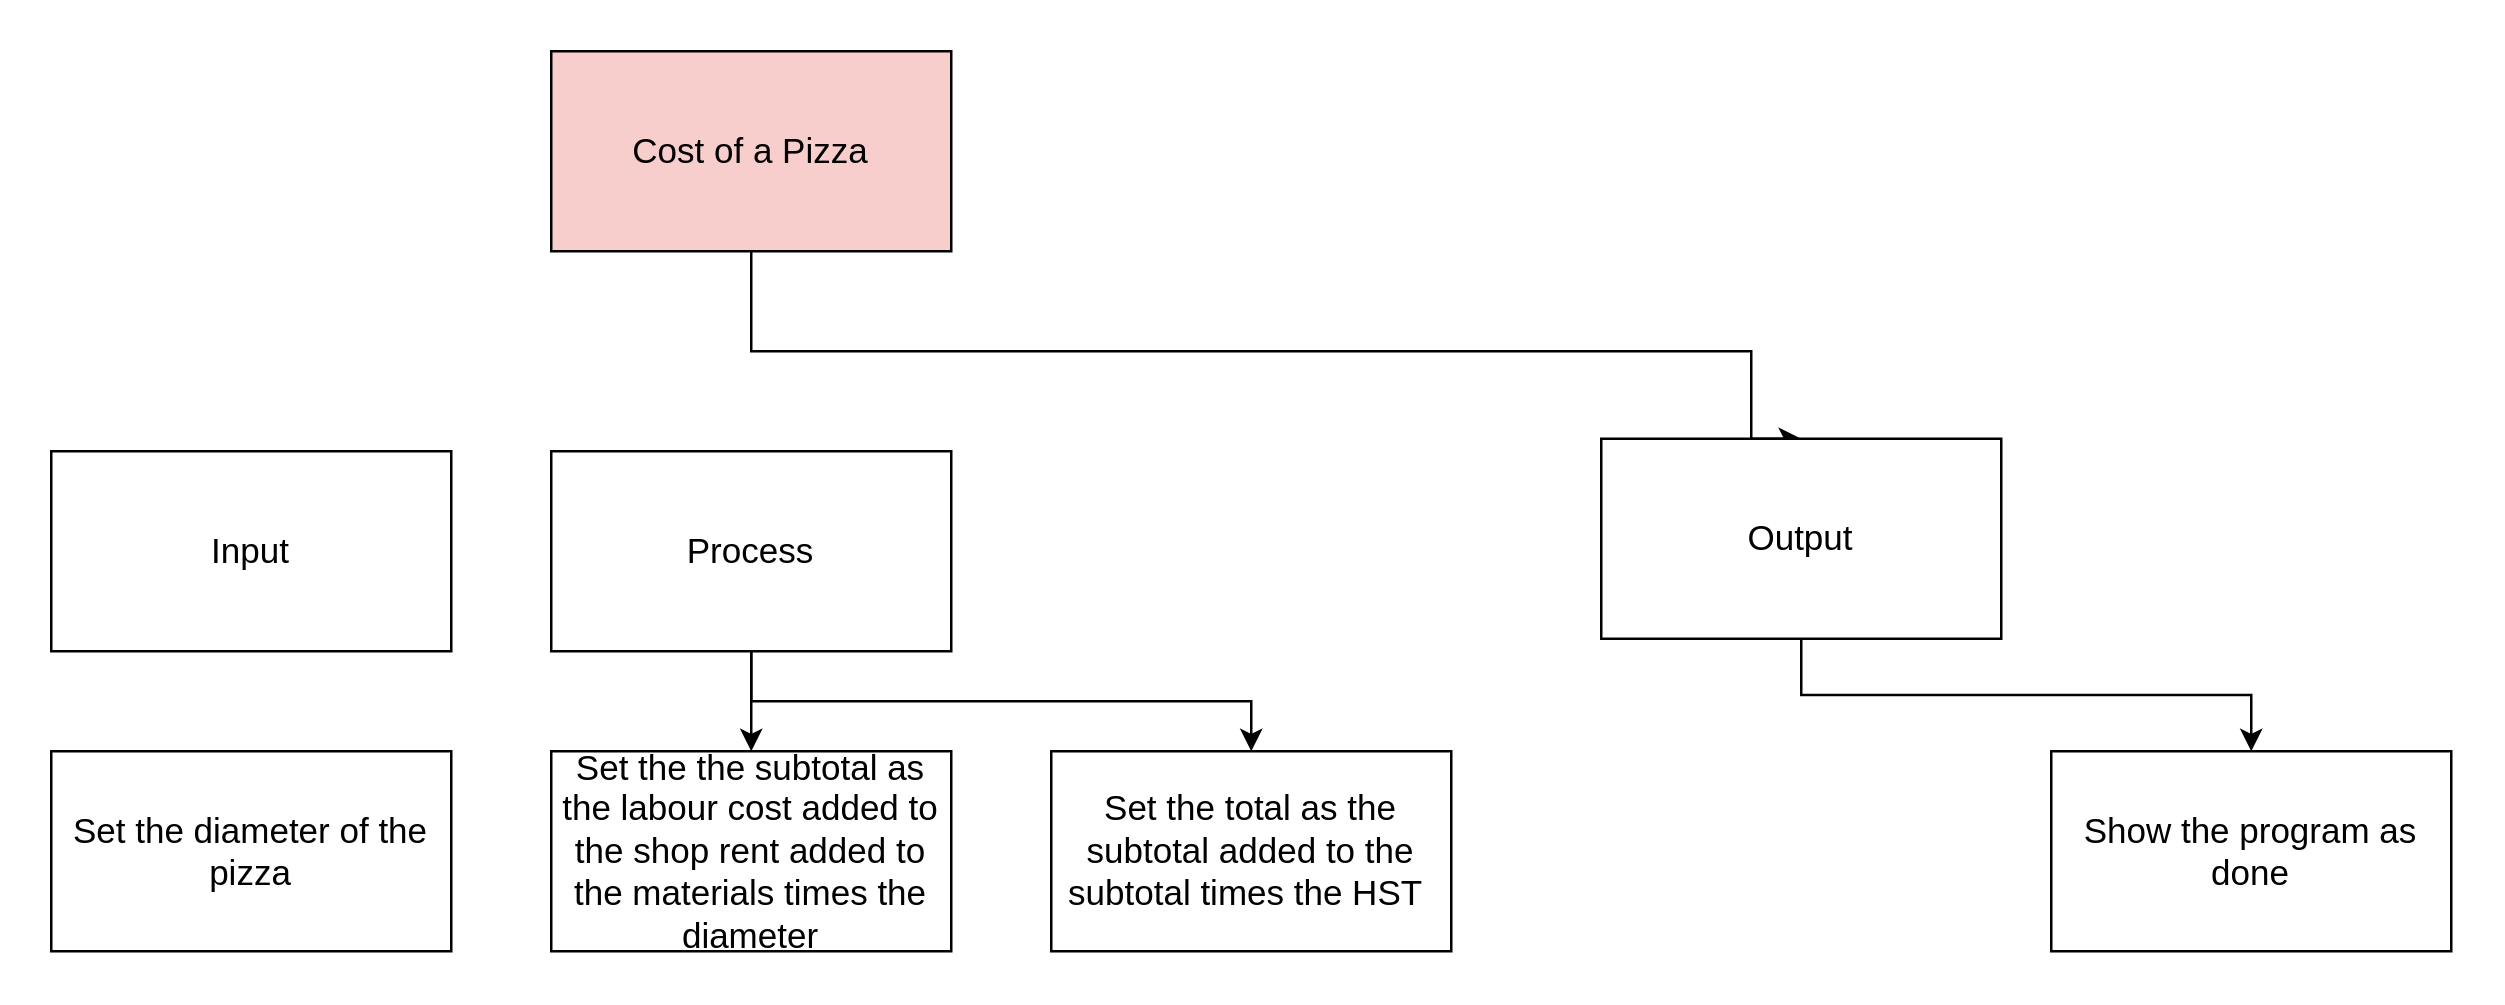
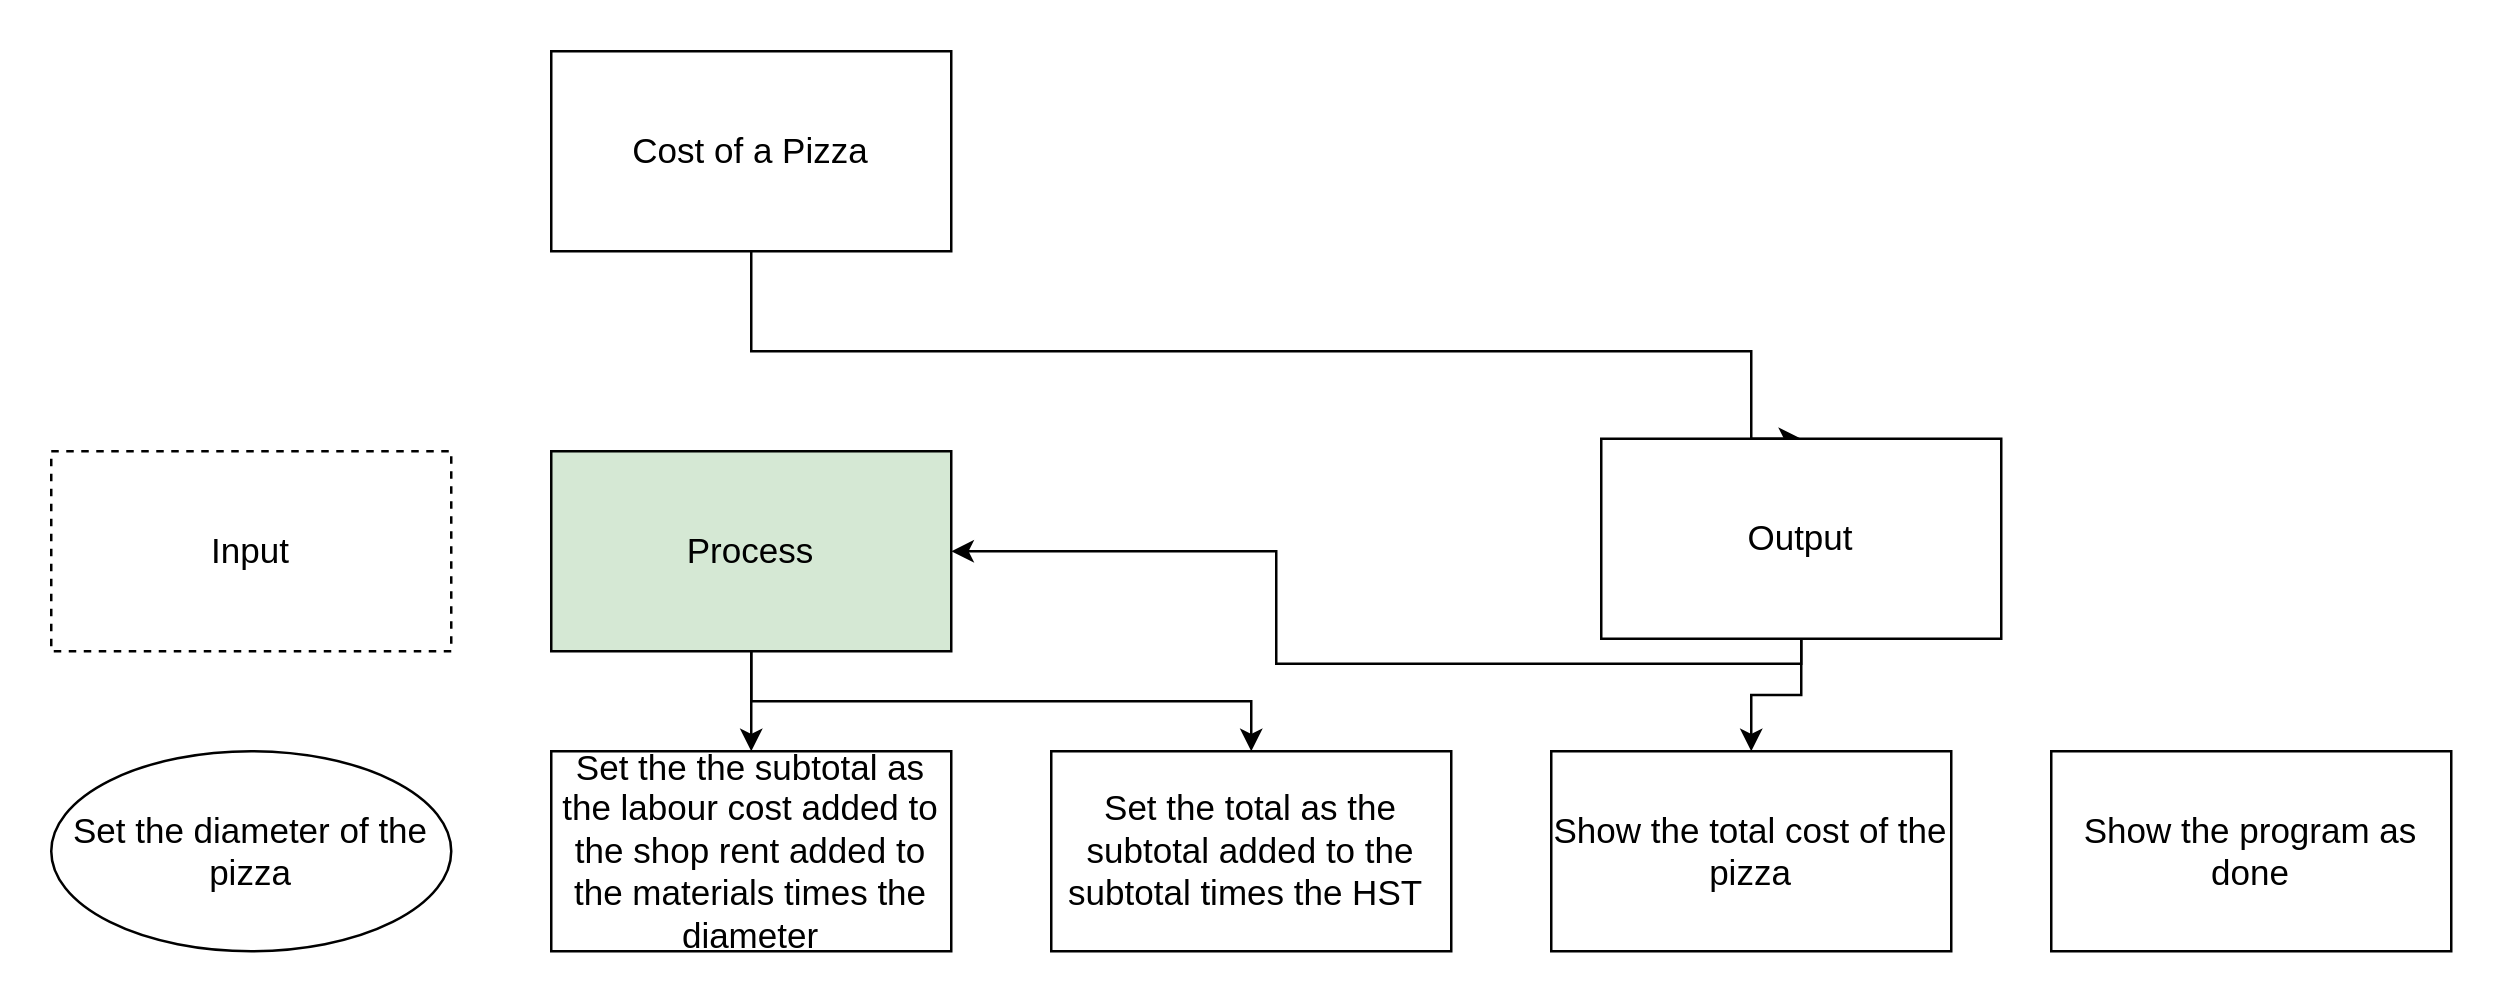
  <mxCell id="0" />
  <mxCell id="1" parent="0" />
  <mxCell id="2" style="edgeStyle=orthogonalEdgeStyle;rounded=0;html=1;fontSize=14;entryX=0.5;entryY=0;entryDx=0;entryDy=0;" parent="1" source="3" target="9" edge="1"><mxGeometry relative="1" as="geometry"><Array as="points"><mxPoint x="300" y="140" /><mxPoint x="700" y="140" /></Array></mxGeometry></mxCell>
- <mxCell id="3" value="Cost of a Pizza" style="rounded=0;whiteSpace=wrap;html=1;fontSize=14;fillColor=#f8cecc;" parent="1" vertex="1"><mxGeometry x="220" y="20" width="160" height="80" as="geometry" /></mxCell>
+ <mxCell id="3" value="Cost of a Pizza" style="rounded=0;whiteSpace=wrap;html=1;fontSize=14;" parent="1" vertex="1"><mxGeometry x="220" y="20" width="160" height="80" as="geometry" /></mxCell>
  <mxCell id="4" style="edgeStyle=orthogonalEdgeStyle;rounded=0;html=1;entryX=0.5;entryY=0;entryDx=0;entryDy=0;fontSize=14;" parent="1" source="6" target="11" edge="1"><mxGeometry relative="1" as="geometry" /></mxCell>
  <mxCell id="5" style="edgeStyle=orthogonalEdgeStyle;rounded=0;html=1;entryX=0.5;entryY=0;entryDx=0;entryDy=0;jumpStyle=none;exitX=0.5;exitY=1;exitDx=0;exitDy=0;" edge="1" parent="1" source="6" target="15"><mxGeometry relative="1" as="geometry" /></mxCell>
- <mxCell id="6" value="Process" style="rounded=0;whiteSpace=wrap;html=1;fontSize=14;" parent="1" vertex="1"><mxGeometry x="220" y="180" width="160" height="80" as="geometry" /></mxCell>
- <mxCell id="7" value="Input" style="rounded=0;whiteSpace=wrap;html=1;fontSize=14;" parent="1" vertex="1"><mxGeometry x="20" y="180" width="160" height="80" as="geometry" /></mxCell>
+ <mxCell id="6" value="Process" style="rounded=0;whiteSpace=wrap;html=1;fontSize=14;fillColor=#d5e8d4;" parent="1" vertex="1"><mxGeometry x="220" y="180" width="160" height="80" as="geometry" /></mxCell>
+ <mxCell id="7" value="Input" style="rounded=0;whiteSpace=wrap;html=1;fontSize=14;dashed=1;" parent="1" vertex="1"><mxGeometry x="20" y="180" width="160" height="80" as="geometry" /></mxCell>
+ <mxCell id="8" style="edgeStyle=orthogonalEdgeStyle;rounded=0;html=1;entryX=0.5;entryY=0;entryDx=0;entryDy=0;fontSize=14;" parent="1" source="9" target="13" edge="1"><mxGeometry relative="1" as="geometry" /></mxCell>
  <mxCell id="9" value="Output" style="rounded=0;whiteSpace=wrap;html=1;fontSize=14;" parent="1" vertex="1"><mxGeometry x="640" y="175" width="160" height="80" as="geometry" /></mxCell>
- <mxCell id="10" value="Set the diameter of the pizza" style="rounded=0;whiteSpace=wrap;html=1;fontSize=14;" parent="1" vertex="1"><mxGeometry x="20" y="300" width="160" height="80" as="geometry" /></mxCell>
+ <mxCell id="10" value="Set the diameter of the pizza" style="ellipse;whiteSpace=wrap;html=1;fontSize=14;" parent="1" vertex="1"><mxGeometry x="20" y="300" width="160" height="80" as="geometry" /></mxCell>
  <mxCell id="11" value="Set the the subtotal as the labour cost added to the shop rent added to the materials times the diameter" style="rounded=0;whiteSpace=wrap;html=1;fontSize=14;" parent="1" vertex="1"><mxGeometry x="220" y="300" width="160" height="80" as="geometry" /></mxCell>
- <mxCell id="12" style="edgeStyle=orthogonalEdgeStyle;rounded=0;html=1;entryX=0.5;entryY=0;entryDx=0;entryDy=0;fontSize=14;exitX=0.5;exitY=1;exitDx=0;exitDy=0;" parent="1" source="9" edge="1" target="14"><mxGeometry relative="1" as="geometry"><mxPoint x="700" y="420" as="targetPoint" /></mxGeometry></mxCell>
+ <mxCell id="12" style="edgeStyle=orthogonalEdgeStyle;rounded=0;html=1;fontSize=14;exitX=0.5;exitY=1;exitDx=0;exitDy=0;" parent="1" source="9" edge="1" target="6"><mxGeometry relative="1" as="geometry"><mxPoint x="700" y="420" as="targetPoint" /></mxGeometry></mxCell>
+ <mxCell id="13" value="Show the total cost of the pizza" style="rounded=0;whiteSpace=wrap;html=1;fontSize=14;" parent="1" vertex="1"><mxGeometry x="620" y="300" width="160" height="80" as="geometry" /></mxCell>
  <mxCell id="14" value="Show the program as done" style="rounded=0;whiteSpace=wrap;html=1;fontSize=14;" parent="1" vertex="1"><mxGeometry x="820" y="300" width="160" height="80" as="geometry" /></mxCell>
  <mxCell id="15" value="Set the total as the subtotal added to the subtotal times the HST&amp;nbsp;" style="rounded=0;whiteSpace=wrap;html=1;fontSize=14;" parent="1" vertex="1"><mxGeometry x="420" y="300" width="160" height="80" as="geometry" /></mxCell>
